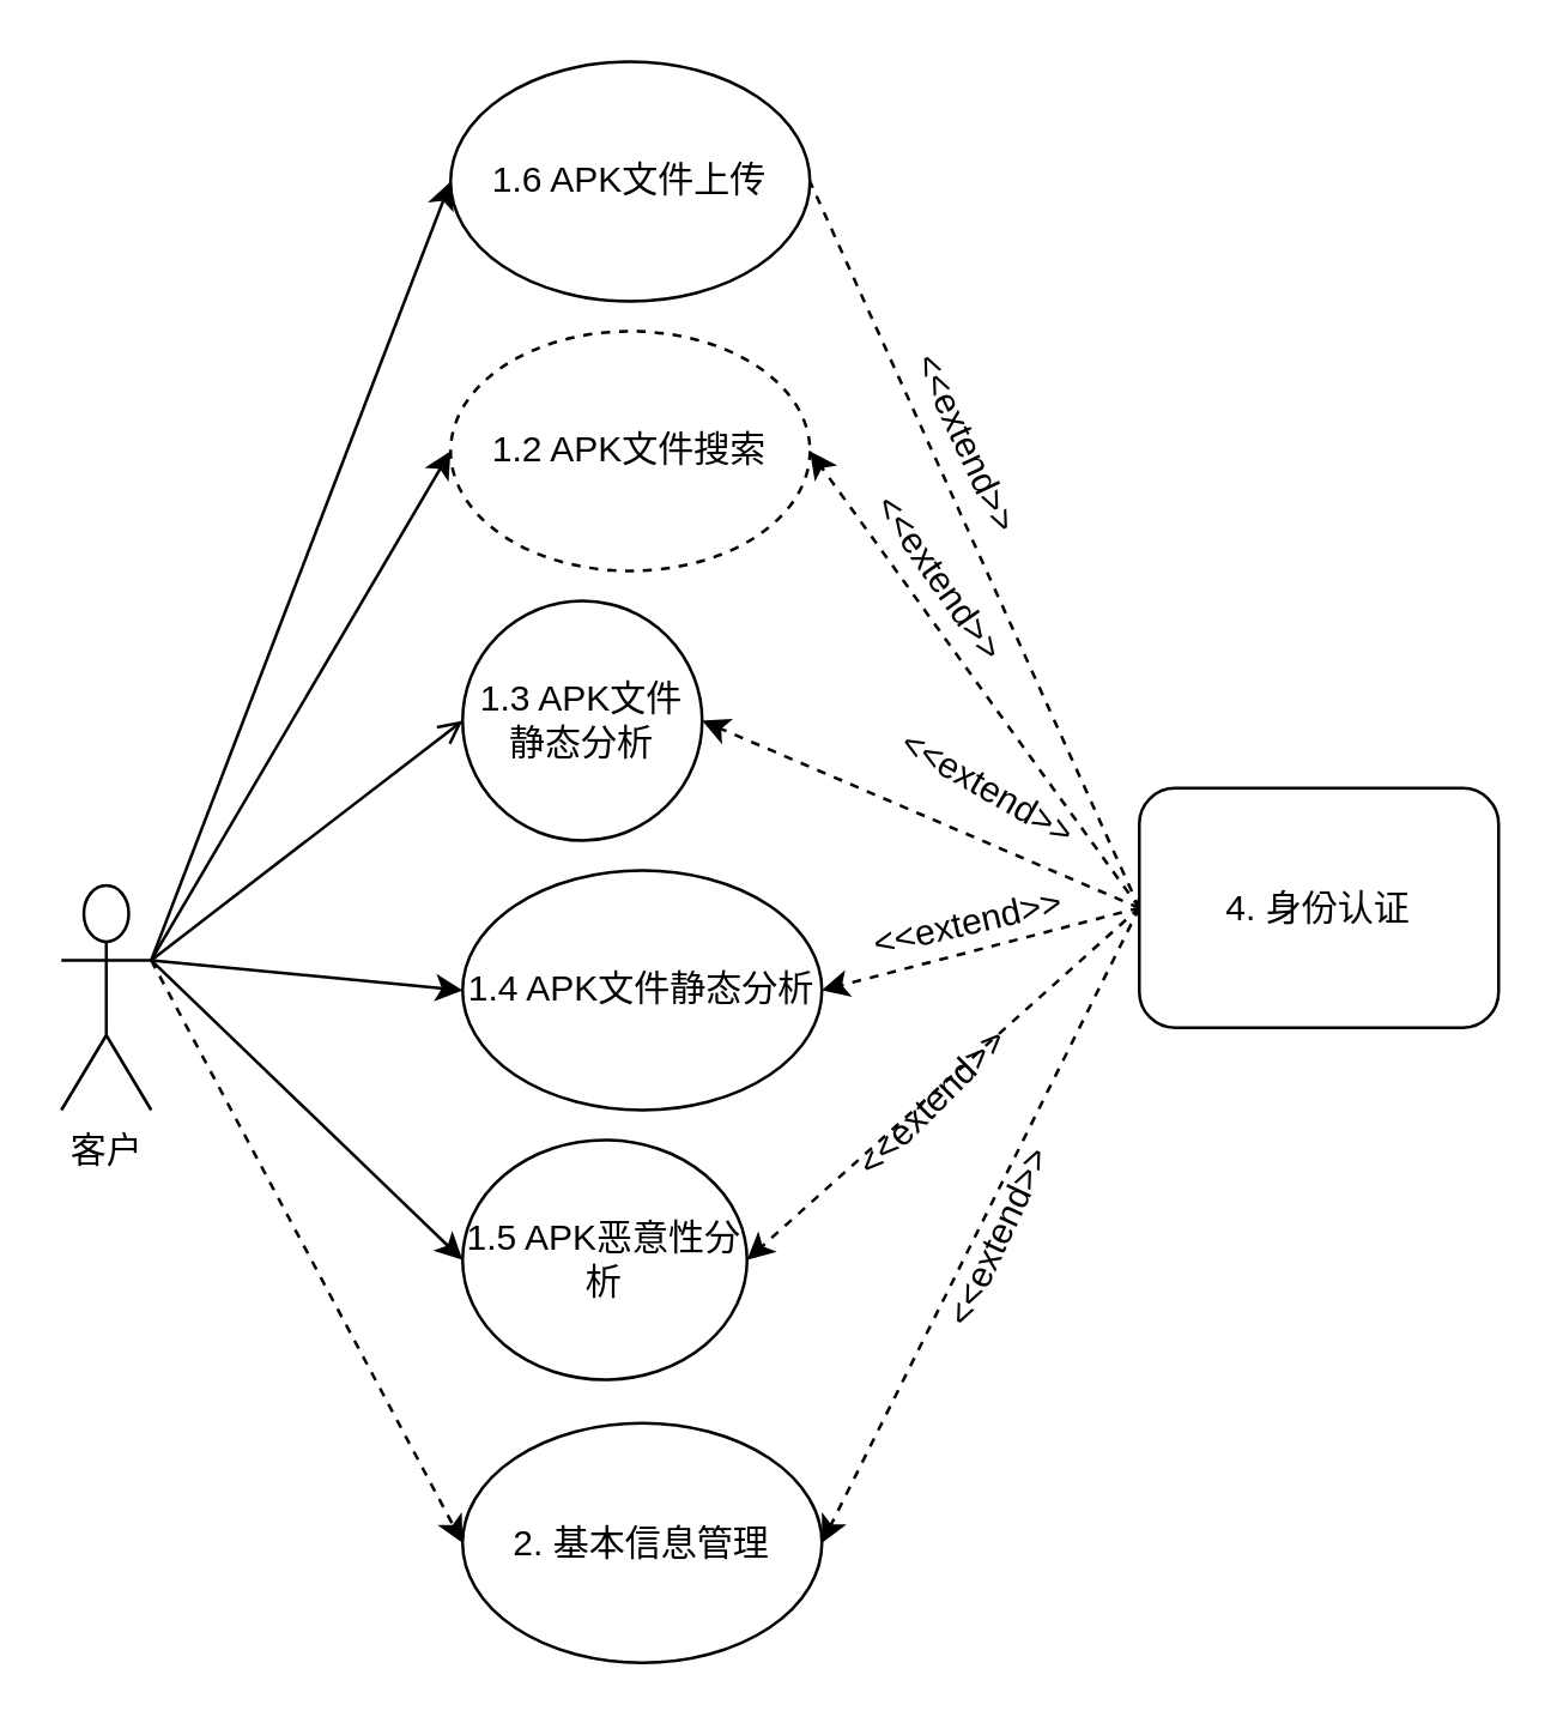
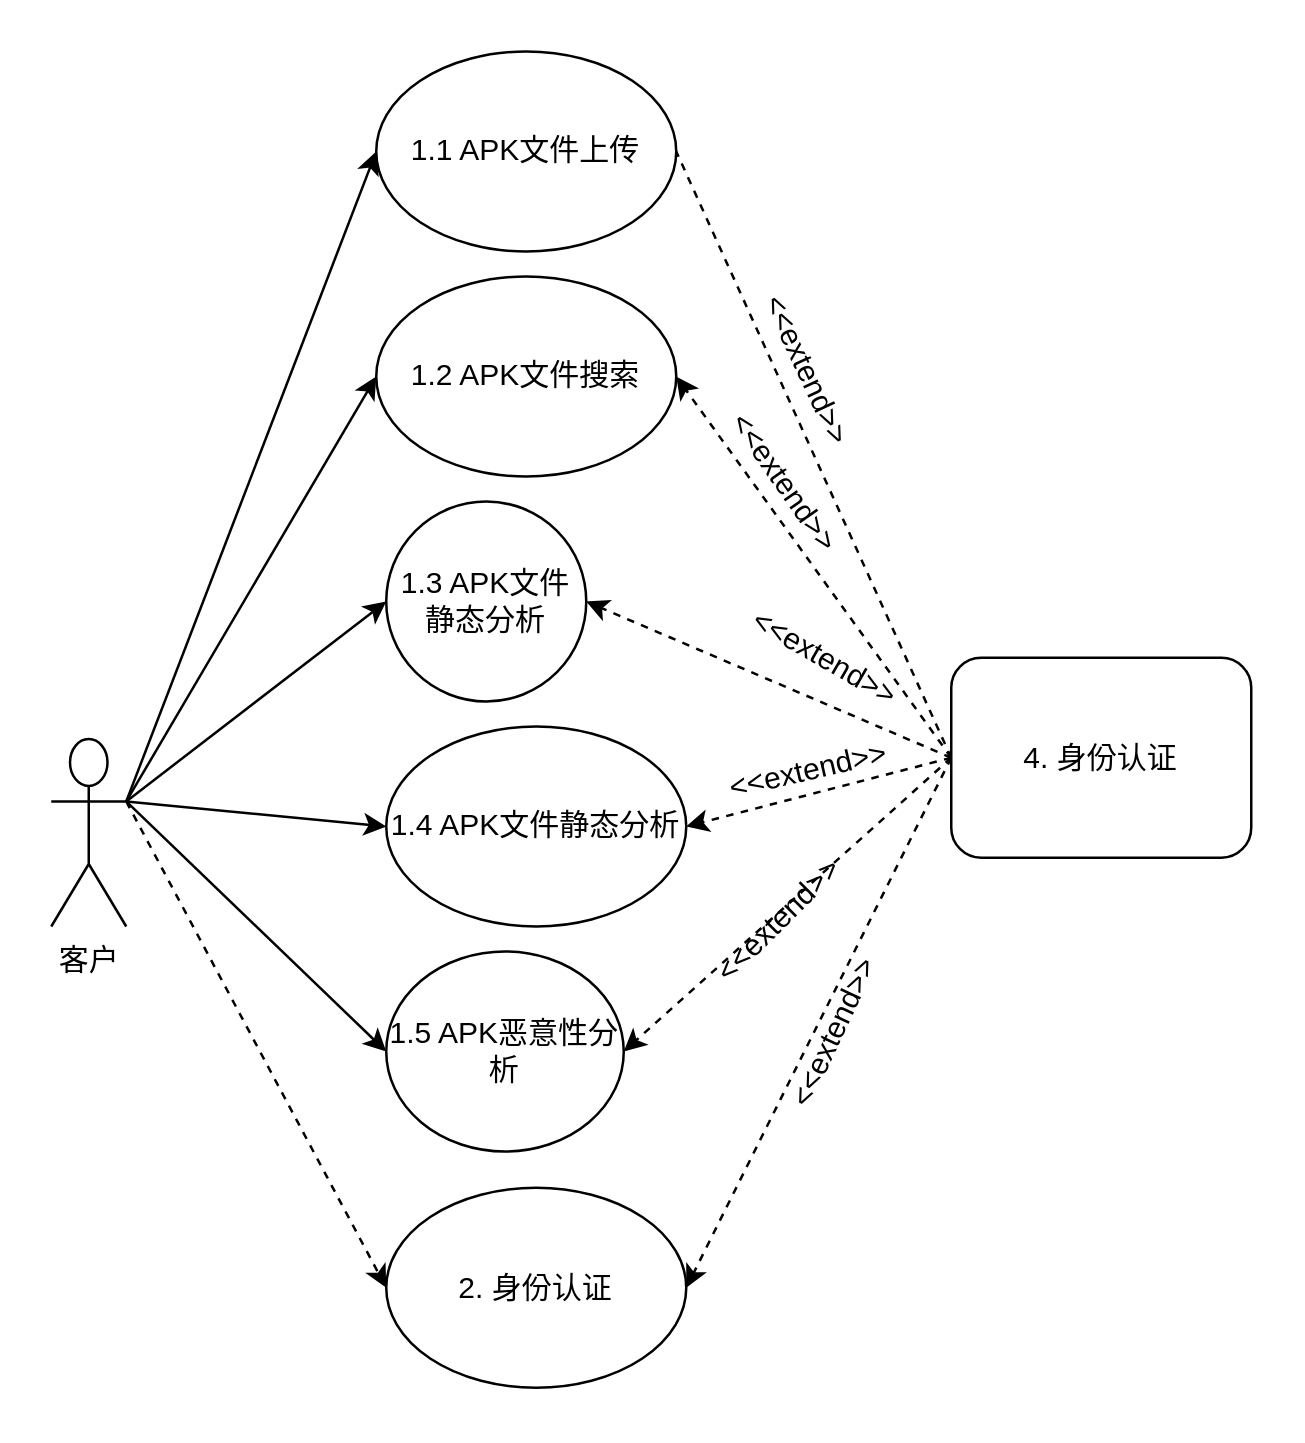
  <mxCell id="0" />
  <mxCell id="1" parent="0" />
  <mxCell id="2" style="rounded=0;orthogonalLoop=1;jettySize=auto;html=1;exitX=1;exitY=0.333;exitDx=0;exitDy=0;exitPerimeter=0;entryX=0;entryY=0.5;entryDx=0;entryDy=0;" parent="1" source="8" target="9" edge="1"><mxGeometry relative="1" as="geometry" /></mxCell>
  <mxCell id="3" style="rounded=0;orthogonalLoop=1;jettySize=auto;html=1;exitX=1;exitY=0.333;exitDx=0;exitDy=0;exitPerimeter=0;entryX=0;entryY=0.5;entryDx=0;entryDy=0;" parent="1" source="8" target="10" edge="1"><mxGeometry relative="1" as="geometry" /></mxCell>
- <mxCell id="4" style="rounded=0;orthogonalLoop=1;jettySize=auto;html=1;exitX=1;exitY=0.333;exitDx=0;exitDy=0;exitPerimeter=0;entryX=0;entryY=0.5;entryDx=0;entryDy=0;endArrow=open;" parent="1" source="8" target="20" edge="1"><mxGeometry relative="1" as="geometry" /></mxCell>
+ <mxCell id="4" style="rounded=0;orthogonalLoop=1;jettySize=auto;html=1;exitX=1;exitY=0.333;exitDx=0;exitDy=0;exitPerimeter=0;entryX=0;entryY=0.5;entryDx=0;entryDy=0;" parent="1" source="8" target="20" edge="1"><mxGeometry relative="1" as="geometry" /></mxCell>
  <mxCell id="5" style="rounded=0;orthogonalLoop=1;jettySize=auto;html=1;exitX=1;exitY=0.333;exitDx=0;exitDy=0;exitPerimeter=0;entryX=0;entryY=0.5;entryDx=0;entryDy=0;" parent="1" source="8" target="22" edge="1"><mxGeometry relative="1" as="geometry" /></mxCell>
  <mxCell id="6" style="rounded=0;orthogonalLoop=1;jettySize=auto;html=1;exitX=1;exitY=0.333;exitDx=0;exitDy=0;exitPerimeter=0;entryX=0;entryY=0.5;entryDx=0;entryDy=0;" edge="1" parent="1" source="8" target="24"><mxGeometry relative="1" as="geometry" /></mxCell>
  <mxCell id="7" style="rounded=0;orthogonalLoop=1;jettySize=auto;html=1;exitX=1;exitY=0.333;exitDx=0;exitDy=0;exitPerimeter=0;entryX=0;entryY=0.5;entryDx=0;entryDy=0;dashed=1;" edge="1" parent="1" source="8" target="26"><mxGeometry relative="1" as="geometry" /></mxCell>
  <mxCell id="8" value="客户" style="shape=umlActor;verticalLabelPosition=bottom;verticalAlign=top;html=1;outlineConnect=0;" parent="1" vertex="1"><mxGeometry x="20" y="295" width="30" height="75" as="geometry" /></mxCell>
- <mxCell id="9" value="1.6 APK文件上传" style="ellipse;whiteSpace=wrap;html=1;" parent="1" vertex="1"><mxGeometry x="150" y="20" width="120" height="80" as="geometry" /></mxCell>
- <mxCell id="10" value="1.2 APK文件搜索" style="ellipse;whiteSpace=wrap;html=1;dashed=1;" parent="1" vertex="1"><mxGeometry x="150" y="110" width="120" height="80" as="geometry" /></mxCell>
+ <mxCell id="9" value="1.1 APK文件上传" style="ellipse;whiteSpace=wrap;html=1;" parent="1" vertex="1"><mxGeometry x="150" y="20" width="120" height="80" as="geometry" /></mxCell>
+ <mxCell id="10" value="1.2 APK文件搜索" style="ellipse;whiteSpace=wrap;html=1;" parent="1" vertex="1"><mxGeometry x="150" y="110" width="120" height="80" as="geometry" /></mxCell>
  <mxCell id="11" style="rounded=0;orthogonalLoop=1;jettySize=auto;html=1;exitX=0;exitY=0.5;exitDx=0;exitDy=0;entryX=1;entryY=0.5;entryDx=0;entryDy=0;dashed=1;endArrow=none;" parent="1" source="17" target="9" edge="1"><mxGeometry relative="1" as="geometry" /></mxCell>
  <mxCell id="12" style="rounded=0;orthogonalLoop=1;jettySize=auto;html=1;exitX=0;exitY=0.5;exitDx=0;exitDy=0;entryX=1;entryY=0.5;entryDx=0;entryDy=0;dashed=1;" parent="1" source="17" target="10" edge="1"><mxGeometry relative="1" as="geometry" /></mxCell>
  <mxCell id="13" style="rounded=0;orthogonalLoop=1;jettySize=auto;html=1;exitX=0;exitY=0.5;exitDx=0;exitDy=0;entryX=1;entryY=0.5;entryDx=0;entryDy=0;dashed=1;" edge="1" parent="1" source="17" target="20"><mxGeometry relative="1" as="geometry" /></mxCell>
  <mxCell id="14" style="rounded=0;orthogonalLoop=1;jettySize=auto;html=1;exitX=0;exitY=0.5;exitDx=0;exitDy=0;entryX=1;entryY=0.5;entryDx=0;entryDy=0;dashed=1;" edge="1" parent="1" source="17" target="24"><mxGeometry relative="1" as="geometry" /></mxCell>
  <mxCell id="15" style="rounded=0;orthogonalLoop=1;jettySize=auto;html=1;exitX=0;exitY=0.5;exitDx=0;exitDy=0;entryX=1;entryY=0.5;entryDx=0;entryDy=0;dashed=1;" edge="1" parent="1" source="17" target="22"><mxGeometry relative="1" as="geometry" /></mxCell>
  <mxCell id="16" style="rounded=0;orthogonalLoop=1;jettySize=auto;html=1;exitX=0;exitY=0.5;exitDx=0;exitDy=0;entryX=1;entryY=0.5;entryDx=0;entryDy=0;dashed=1;" edge="1" parent="1" source="17" target="26"><mxGeometry relative="1" as="geometry" /></mxCell>
  <mxCell id="17" value="4. 身份认证" style="whiteSpace=wrap;html=1;rounded=1;" parent="1" vertex="1"><mxGeometry x="380" y="262.5" width="120" height="80" as="geometry" /></mxCell>
  <mxCell id="18" value="&amp;lt;&amp;lt;extend&amp;gt;&amp;gt;" style="text;html=1;strokeColor=none;fillColor=none;align=center;verticalAlign=middle;whiteSpace=wrap;rounded=0;rotation=65;" parent="1" vertex="1"><mxGeometry x="288" y="135" width="70" height="25" as="geometry" /></mxCell>
  <mxCell id="19" value="&amp;lt;&amp;lt;extend&amp;gt;&amp;gt;" style="text;html=1;strokeColor=none;fillColor=none;align=center;verticalAlign=middle;whiteSpace=wrap;rounded=0;rotation=55;" parent="1" vertex="1"><mxGeometry x="279" y="180" width="70" height="25" as="geometry" /></mxCell>
  <mxCell id="20" value="1.3 APK文件静态分析" style="ellipse;whiteSpace=wrap;html=1;" parent="1" vertex="1"><mxGeometry x="154" y="200" width="80" height="80" as="geometry" /></mxCell>
  <mxCell id="21" value="&amp;lt;&amp;lt;extend&amp;gt;&amp;gt;" style="text;html=1;strokeColor=none;fillColor=none;align=center;verticalAlign=middle;whiteSpace=wrap;rounded=0;rotation=30;" parent="1" vertex="1"><mxGeometry x="295" y="250" width="70" height="25" as="geometry" /></mxCell>
  <mxCell id="22" value="1.5 APK恶意性分析" style="ellipse;whiteSpace=wrap;html=1;" parent="1" vertex="1"><mxGeometry x="154" y="380" width="95" height="80" as="geometry" /></mxCell>
  <mxCell id="23" value="&amp;lt;&amp;lt;extend&amp;gt;&amp;gt;" style="text;html=1;strokeColor=none;fillColor=none;align=center;verticalAlign=middle;whiteSpace=wrap;rounded=0;rotation=-65;" parent="1" vertex="1"><mxGeometry x="295" y="400" width="76" height="25" as="geometry" /></mxCell>
  <mxCell id="24" value="1.4 APK文件静态分析" style="ellipse;whiteSpace=wrap;html=1;" vertex="1" parent="1"><mxGeometry x="154" y="290" width="120" height="80" as="geometry" /></mxCell>
  <mxCell id="25" value="&amp;lt;&amp;lt;extend&amp;gt;&amp;gt;" style="text;html=1;strokeColor=none;fillColor=none;align=center;verticalAlign=middle;whiteSpace=wrap;rounded=0;rotation=-45;" vertex="1" parent="1"><mxGeometry x="273" y="355" width="76" height="25" as="geometry" /></mxCell>
- <mxCell id="26" value="2. 基本信息管理" style="ellipse;whiteSpace=wrap;html=1;" vertex="1" parent="1"><mxGeometry x="154" y="474.5" width="120" height="80" as="geometry" /></mxCell>
+ <mxCell id="26" value="2. 身份认证" style="ellipse;whiteSpace=wrap;html=1;" vertex="1" parent="1"><mxGeometry x="154" y="474.5" width="120" height="80" as="geometry" /></mxCell>
  <mxCell id="27" value="&amp;lt;&amp;lt;extend&amp;gt;&amp;gt;" style="text;html=1;strokeColor=none;fillColor=none;align=center;verticalAlign=middle;whiteSpace=wrap;rounded=0;rotation=-13;" vertex="1" parent="1"><mxGeometry x="288" y="295" width="70" height="25" as="geometry" /></mxCell>
